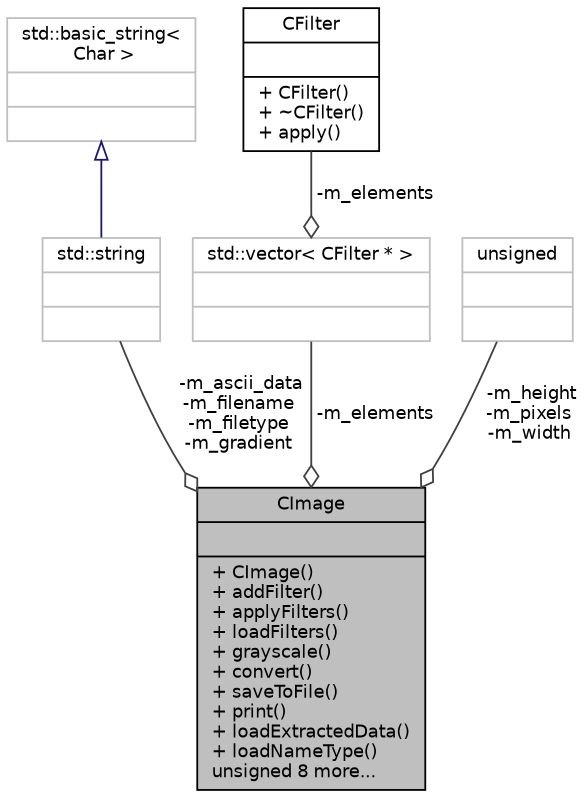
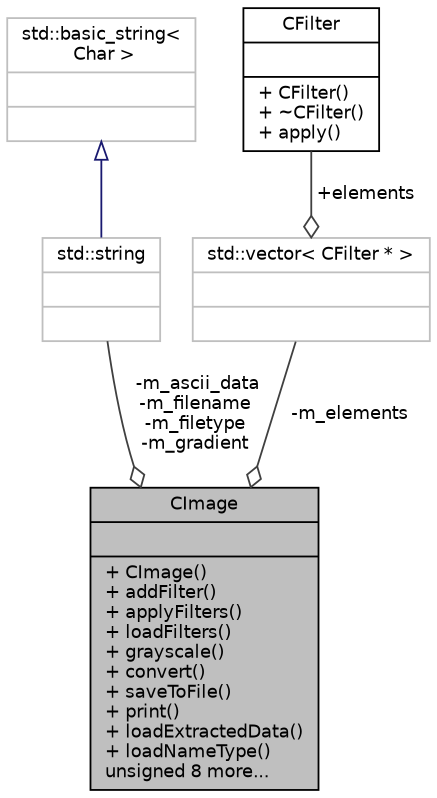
  digraph {
    node [color=grey75 fillcolor=white fontname=Helvetica fontsize=10 shape=record style=filled]
    edge [arrowhead=odiamond color=grey25 fontname=Helvetica fontsize=10 labelfontname=Helvetica labelfontsize=10 style=solid]
    n1 [color=black fillcolor=grey75 fontcolor=black height=0.2 label="{CImage\n||+ CImage()\l+ addFilter()\l+ applyFilters()\l+ loadFilters()\l+ grayscale()\l+ convert()\l+ saveToFile()\l+ print()\l+ loadExtractedData()\l+ loadNameType()\lunsigned 8 more...\l}" width=0.4]
    n2 [height=0.2 label="{std::string\n||}" width=0.4]
    n3 [height=0.2 label="{std::basic_string\<\l Char \>\n||}" width=0.4]
    n4 [height=0.2 label="{std::vector\< CFilter * \>\n||}" width=0.4]
    n5 [color=black height=0.2 label="{CFilter\n||+ CFilter()\l+ ~CFilter()\l+ apply()\l}" width=0.4]
-   n6 [height=0.2 label="{unsigned\n||}" width=0.4]
    n2 -> n1 [label=" -m_ascii_data\n-m_filename\n-m_filetype\n-m_gradient"]
    n3 -> n2 [arrowtail=onormal color=midnightblue dir=back arrowhead=""]
    n4 -> n1 [label=" -m_elements"]
-   n5 -> n4 [label=" -m_elements"]
-   n6 -> n1 [label=" -m_height\n-m_pixels\n-m_width"]
+   n5 -> n4 [label=" +elements"]
  }
